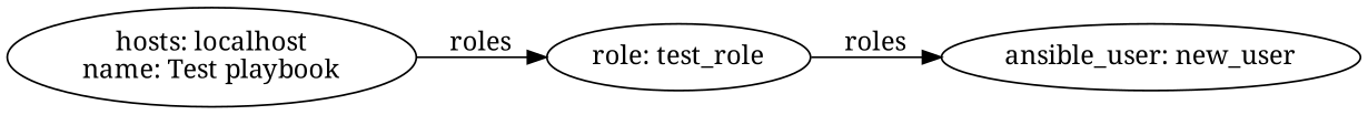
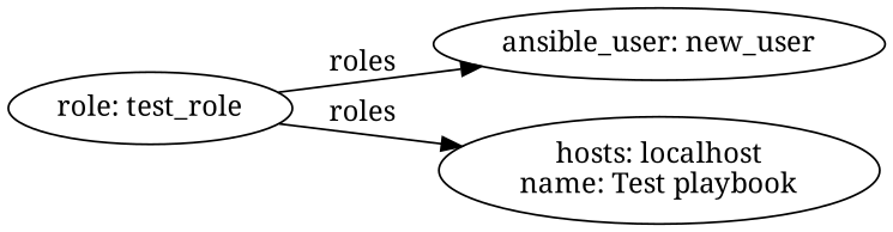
  digraph {
    fontname="Noto Serif"
    rankdir=LR
    node [fontname="Noto Serif"]
    edge [fontname="Noto Serif"]
    n1 [label="ansible_user: new_user\n"]
    n2 [label="role: test_role\n"]
    n3 [label="hosts: localhost\nname: Test playbook\n"]
    n2 -> n1 [label=roles]
-   n3 -> n2 [label=roles]
+   n2 -> n3 [label=roles]
  }
